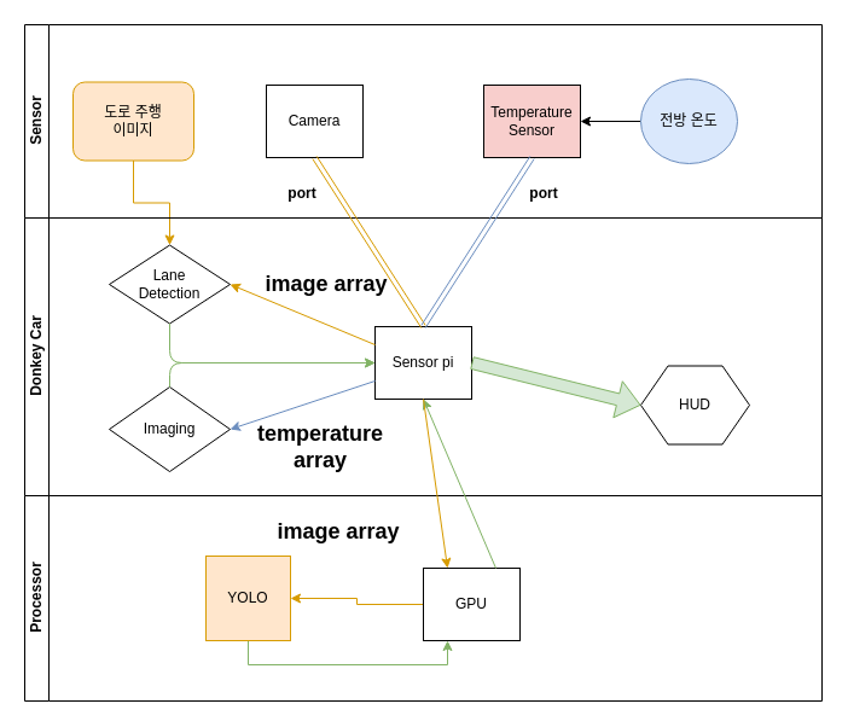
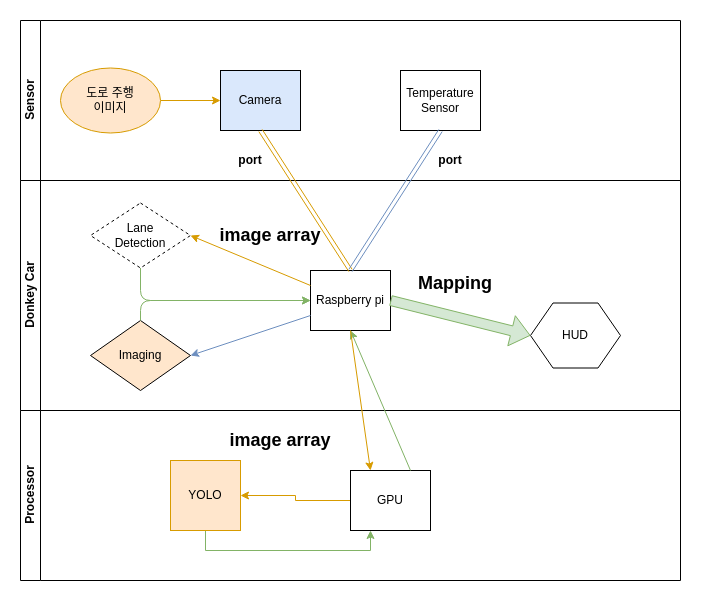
  <mxCell id="0" />
  <mxCell id="1" parent="0" />
  <mxCell id="2" value="Sensor" style="swimlane;html=1;startSize=20;horizontal=0;" parent="1" vertex="1"><mxGeometry x="20" y="20" width="660" height="160" as="geometry" /></mxCell>
- <mxCell id="3" value="" style="edgeStyle=orthogonalEdgeStyle;rounded=0;orthogonalLoop=1;jettySize=auto;html=1;fillColor=#ffe6cc;strokeColor=#d79b00;" parent="2" source="4" target="12" edge="1"><mxGeometry relative="1" as="geometry" /></mxCell>
- <mxCell id="4" value="도로 주행&lt;br&gt;이미지" style="whiteSpace=wrap;html=1;fillColor=#ffe6cc;strokeColor=#d79b00;rounded=1;" parent="2" vertex="1"><mxGeometry x="40" y="47.5" width="100" height="65" as="geometry" /></mxCell>
- <mxCell id="5" value="Camera" style="rounded=0;whiteSpace=wrap;html=1;fontFamily=Helvetica;fontSize=12;fontColor=#000000;align=center;" parent="2" vertex="1"><mxGeometry x="200" y="50" width="80" height="60" as="geometry" /></mxCell>
- <mxCell id="6" value="" style="edgeStyle=orthogonalEdgeStyle;rounded=0;orthogonalLoop=1;jettySize=auto;html=1;endArrow=classic;endFill=1;exitX=0;exitY=0.5;exitDx=0;exitDy=0;entryX=1;entryY=0.5;entryDx=0;entryDy=0;" parent="2" source="8" target="7" edge="1"><mxGeometry relative="1" as="geometry"><mxPoint x="380" y="80" as="targetPoint" /></mxGeometry></mxCell>
- <mxCell id="7" value="Temperature&lt;br&gt;Sensor" style="rounded=0;whiteSpace=wrap;html=1;fontFamily=Helvetica;fontSize=12;fontColor=#000000;align=center;fillColor=#f8cecc;" parent="2" vertex="1"><mxGeometry x="380" y="50" width="80" height="60" as="geometry" /></mxCell>
- <mxCell id="8" value="전방 온도" style="ellipse;whiteSpace=wrap;html=1;fillColor=#dae8fc;strokeColor=#6c8ebf;" parent="2" vertex="1"><mxGeometry x="510" y="45" width="80" height="70" as="geometry" /></mxCell>
+ <mxCell id="3" value="" style="edgeStyle=orthogonalEdgeStyle;rounded=0;orthogonalLoop=1;jettySize=auto;html=1;fillColor=#ffe6cc;strokeColor=#d79b00;" parent="2" source="4" target="5" edge="1"><mxGeometry relative="1" as="geometry" /></mxCell>
+ <mxCell id="4" value="도로 주행&lt;br&gt;이미지" style="ellipse;whiteSpace=wrap;html=1;fillColor=#ffe6cc;strokeColor=#d79b00;" parent="2" vertex="1"><mxGeometry x="40" y="47.5" width="100" height="65" as="geometry" /></mxCell>
+ <mxCell id="5" value="Camera" style="rounded=0;whiteSpace=wrap;html=1;fontFamily=Helvetica;fontSize=12;fontColor=#000000;align=center;fillColor=#dae8fc;" parent="2" vertex="1"><mxGeometry x="200" y="50" width="80" height="60" as="geometry" /></mxCell>
+ <mxCell id="7" value="Temperature&lt;br&gt;Sensor" style="rounded=0;whiteSpace=wrap;html=1;fontFamily=Helvetica;fontSize=12;fontColor=#000000;align=center;" parent="2" vertex="1"><mxGeometry x="380" y="50" width="80" height="60" as="geometry" /></mxCell>
  <mxCell id="9" value="&lt;b&gt;port&lt;/b&gt;" style="text;html=1;strokeColor=none;fillColor=none;align=center;verticalAlign=middle;whiteSpace=wrap;rounded=0;" vertex="1" parent="2"><mxGeometry x="410" y="130" width="40" height="20" as="geometry" /></mxCell>
  <mxCell id="10" value="&lt;b&gt;port&lt;/b&gt;" style="text;html=1;strokeColor=none;fillColor=none;align=center;verticalAlign=middle;whiteSpace=wrap;rounded=0;" vertex="1" parent="2"><mxGeometry x="210" y="130" width="40" height="20" as="geometry" /></mxCell>
  <mxCell id="11" value="Donkey Car" style="swimlane;html=1;startSize=20;horizontal=0;" parent="1" vertex="1"><mxGeometry x="20" y="180" width="660" height="230" as="geometry" /></mxCell>
- <mxCell id="12" value="Lane&lt;br&gt;Detection" style="rhombus;whiteSpace=wrap;html=1;fontFamily=Helvetica;fontSize=12;fontColor=#000000;align=center;" parent="11" vertex="1"><mxGeometry x="70" y="22.5" width="100" height="65" as="geometry" /></mxCell>
- <mxCell id="13" value="Sensor pi" style="rounded=0;whiteSpace=wrap;html=1;fontFamily=Helvetica;fontSize=12;fontColor=#000000;align=center;" parent="11" vertex="1"><mxGeometry x="290" y="90" width="80" height="60" as="geometry" /></mxCell>
+ <mxCell id="12" value="Lane&lt;br&gt;Detection" style="rhombus;whiteSpace=wrap;html=1;fontFamily=Helvetica;fontSize=12;fontColor=#000000;align=center;dashed=1;" parent="11" vertex="1"><mxGeometry x="70" y="22.5" width="100" height="65" as="geometry" /></mxCell>
+ <mxCell id="13" value="Raspberry pi" style="rounded=0;whiteSpace=wrap;html=1;fontFamily=Helvetica;fontSize=12;fontColor=#000000;align=center;" parent="11" vertex="1"><mxGeometry x="290" y="90" width="80" height="60" as="geometry" /></mxCell>
  <mxCell id="14" value="" style="endArrow=classic;html=1;entryX=1;entryY=0.5;entryDx=0;entryDy=0;exitX=0;exitY=0.25;exitDx=0;exitDy=0;fillColor=#ffe6cc;strokeColor=#d79b00;" edge="1" parent="11" source="13" target="12"><mxGeometry width="50" height="50" relative="1" as="geometry"><mxPoint y="390" as="sourcePoint" /><mxPoint x="50" y="340" as="targetPoint" /></mxGeometry></mxCell>
+ <mxCell id="15" value="&lt;font style=&quot;font-size: 18px&quot;&gt;&lt;b&gt;Mapping&lt;/b&gt;&lt;/font&gt;" style="text;html=1;strokeColor=none;fillColor=none;align=center;verticalAlign=middle;whiteSpace=wrap;rounded=0;" vertex="1" parent="11"><mxGeometry x="380" y="87.5" width="110" height="30" as="geometry" /></mxCell>
  <mxCell id="16" value="HUD" style="shape=hexagon;perimeter=hexagonPerimeter2;whiteSpace=wrap;html=1;" vertex="1" parent="11"><mxGeometry x="510" y="122.5" width="90" height="65" as="geometry" /></mxCell>
- <mxCell id="17" value="Imaging" style="rhombus;whiteSpace=wrap;html=1;" vertex="1" parent="11"><mxGeometry x="70" y="140" width="100" height="70" as="geometry" /></mxCell>
+ <mxCell id="17" value="Imaging" style="rhombus;whiteSpace=wrap;html=1;fillColor=#ffe6cc;" vertex="1" parent="11"><mxGeometry x="70" y="140" width="100" height="70" as="geometry" /></mxCell>
  <mxCell id="18" value="" style="shape=flexArrow;endArrow=classic;html=1;exitX=1;exitY=0.5;exitDx=0;exitDy=0;fillColor=#d5e8d4;strokeColor=#82b366;entryX=0;entryY=0.5;entryDx=0;entryDy=0;" edge="1" parent="11" source="13" target="16"><mxGeometry width="50" height="50" relative="1" as="geometry"><mxPoint y="390" as="sourcePoint" /><mxPoint x="510" y="80" as="targetPoint" /></mxGeometry></mxCell>
  <mxCell id="19" value="" style="endArrow=classic;html=1;entryX=0;entryY=0.5;entryDx=0;entryDy=0;exitX=0.5;exitY=0;exitDx=0;exitDy=0;fillColor=#d5e8d4;strokeColor=#82b366;" edge="1" parent="11" source="17" target="13"><mxGeometry width="50" height="50" relative="1" as="geometry"><mxPoint y="470" as="sourcePoint" /><mxPoint x="50" y="420" as="targetPoint" /><Array as="points"><mxPoint x="120" y="120" /></Array></mxGeometry></mxCell>
  <mxCell id="20" value="" style="endArrow=classic;html=1;entryX=0;entryY=0.5;entryDx=0;entryDy=0;exitX=0.5;exitY=1;exitDx=0;exitDy=0;fillColor=#d5e8d4;strokeColor=#82b366;" edge="1" parent="11" source="12" target="13"><mxGeometry width="50" height="50" relative="1" as="geometry"><mxPoint y="470" as="sourcePoint" /><mxPoint x="50" y="420" as="targetPoint" /><Array as="points"><mxPoint x="120" y="120" /></Array></mxGeometry></mxCell>
  <mxCell id="21" value="" style="endArrow=classic;html=1;entryX=1;entryY=0.5;entryDx=0;entryDy=0;exitX=0;exitY=0.75;exitDx=0;exitDy=0;fillColor=#dae8fc;strokeColor=#6c8ebf;" edge="1" parent="11" source="13" target="17"><mxGeometry width="50" height="50" relative="1" as="geometry"><mxPoint y="470" as="sourcePoint" /><mxPoint x="50" y="420" as="targetPoint" /></mxGeometry></mxCell>
- <mxCell id="22" value="&lt;font style=&quot;font-size: 18px&quot;&gt;&lt;b&gt;temperature&lt;br&gt;array&lt;/b&gt;&lt;/font&gt;" style="text;html=1;strokeColor=none;fillColor=none;align=center;verticalAlign=middle;whiteSpace=wrap;rounded=0;" vertex="1" parent="11"><mxGeometry x="200" y="170" width="90" height="40" as="geometry" /></mxCell>
  <mxCell id="23" value="&lt;font style=&quot;font-size: 18px&quot;&gt;&lt;b&gt;image array&lt;/b&gt;&lt;/font&gt;" style="text;html=1;strokeColor=none;fillColor=none;align=center;verticalAlign=middle;whiteSpace=wrap;rounded=0;" vertex="1" parent="11"><mxGeometry x="190" y="35" width="120" height="40" as="geometry" /></mxCell>
  <mxCell id="24" value="Processor" style="swimlane;html=1;startSize=20;horizontal=0;" parent="1" vertex="1"><mxGeometry x="20" y="410" width="660" height="170" as="geometry" /></mxCell>
  <mxCell id="25" value="" style="edgeStyle=orthogonalEdgeStyle;rounded=0;orthogonalLoop=1;jettySize=auto;html=1;endArrow=classic;endFill=1;fillColor=#ffe6cc;strokeColor=#d79b00;" parent="24" source="26" target="28" edge="1"><mxGeometry relative="1" as="geometry" /></mxCell>
  <mxCell id="26" value="GPU" style="rounded=0;whiteSpace=wrap;html=1;fontFamily=Helvetica;fontSize=12;fontColor=#000000;align=center;" parent="24" vertex="1"><mxGeometry x="330" y="60" width="80" height="60" as="geometry" /></mxCell>
  <mxCell id="27" style="edgeStyle=orthogonalEdgeStyle;rounded=0;orthogonalLoop=1;jettySize=auto;html=1;exitX=0.5;exitY=1;exitDx=0;exitDy=0;entryX=0.25;entryY=1;entryDx=0;entryDy=0;fillColor=#d5e8d4;strokeColor=#82b366;" edge="1" parent="24" source="28" target="26"><mxGeometry relative="1" as="geometry" /></mxCell>
  <mxCell id="28" value="YOLO" style="whiteSpace=wrap;html=1;fontFamily=Helvetica;fontSize=12;align=center;fillColor=#ffe6cc;strokeColor=#d79b00;rounded=0;" parent="24" vertex="1"><mxGeometry x="150" y="50" width="70" height="70" as="geometry" /></mxCell>
  <mxCell id="29" value="" style="shape=link;html=1;exitX=0.5;exitY=0;exitDx=0;exitDy=0;entryX=0.5;entryY=1;entryDx=0;entryDy=0;fillColor=#ffe6cc;strokeColor=#d79b00;" edge="1" parent="1" source="13" target="5"><mxGeometry width="50" height="50" relative="1" as="geometry"><mxPoint x="140" y="200" as="sourcePoint" /><mxPoint x="50" y="280" as="targetPoint" /></mxGeometry></mxCell>
  <mxCell id="30" value="" style="shape=link;html=1;exitX=0.5;exitY=0;exitDx=0;exitDy=0;entryX=0.5;entryY=1;entryDx=0;entryDy=0;fillColor=#dae8fc;strokeColor=#6c8ebf;" edge="1" parent="1" source="13" target="7"><mxGeometry width="50" height="50" relative="1" as="geometry"><mxPoint x="0" y="330" as="sourcePoint" /><mxPoint x="50" y="280" as="targetPoint" /></mxGeometry></mxCell>
  <mxCell id="31" value="" style="endArrow=classic;html=1;entryX=0.5;entryY=1;entryDx=0;entryDy=0;fillColor=#d5e8d4;strokeColor=#82b366;exitX=0.75;exitY=0;exitDx=0;exitDy=0;" edge="1" parent="1" source="26" target="13"><mxGeometry width="50" height="50" relative="1" as="geometry"><mxPoint x="430" y="360" as="sourcePoint" /><mxPoint x="70" y="520" as="targetPoint" /></mxGeometry></mxCell>
  <mxCell id="32" value="" style="endArrow=classic;html=1;exitX=0.5;exitY=1;exitDx=0;exitDy=0;entryX=0.25;entryY=0;entryDx=0;entryDy=0;fillColor=#ffe6cc;strokeColor=#d79b00;" edge="1" parent="1" source="13" target="26"><mxGeometry width="50" height="50" relative="1" as="geometry"><mxPoint x="20" y="570" as="sourcePoint" /><mxPoint x="70" y="520" as="targetPoint" /></mxGeometry></mxCell>
  <mxCell id="33" value="&lt;font style=&quot;font-size: 18px&quot;&gt;&lt;b&gt;image array&lt;/b&gt;&lt;/font&gt;" style="text;html=1;strokeColor=none;fillColor=none;align=center;verticalAlign=middle;whiteSpace=wrap;rounded=0;" vertex="1" parent="1"><mxGeometry x="220" y="420" width="120" height="40" as="geometry" /></mxCell>
